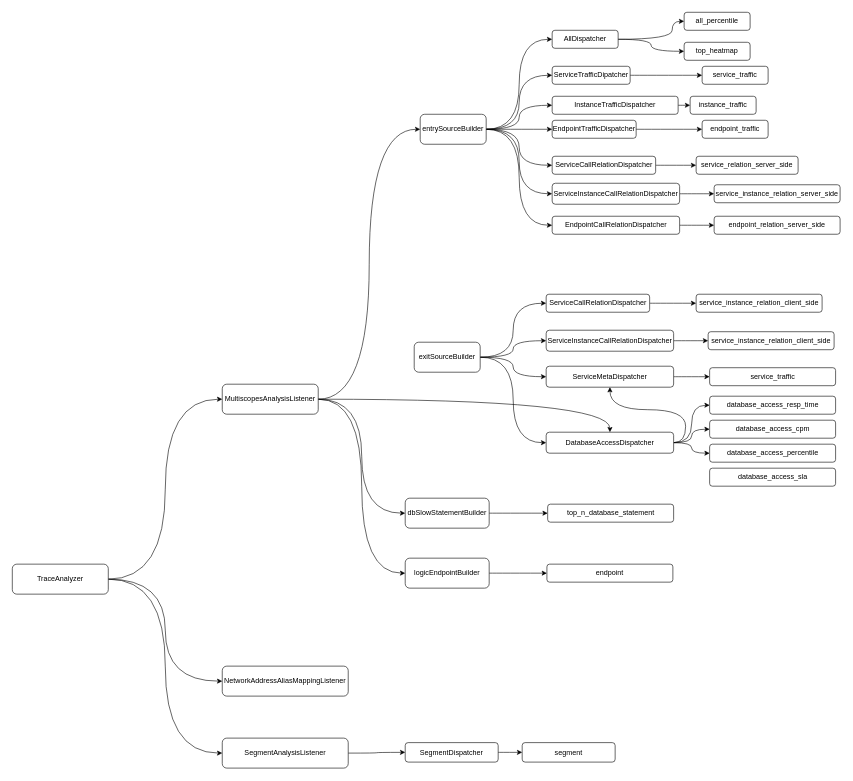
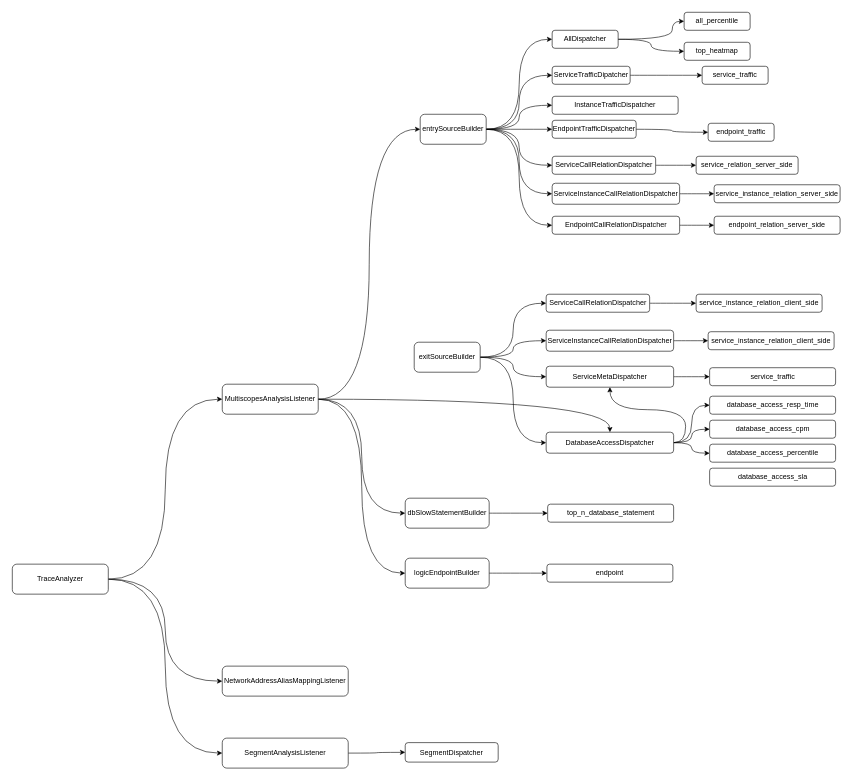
  <mxCell id="0" />
  <mxCell id="1" parent="0" />
  <mxCell id="2" style="edgeStyle=orthogonalEdgeStyle;curved=1;orthogonalLoop=1;jettySize=auto;html=1;exitX=1;exitY=0.5;exitDx=0;exitDy=0;entryX=0;entryY=0.5;entryDx=0;entryDy=0;" edge="1" parent="1" source="9" target="12"><mxGeometry relative="1" as="geometry" /></mxCell>
  <mxCell id="3" style="edgeStyle=orthogonalEdgeStyle;curved=1;orthogonalLoop=1;jettySize=auto;html=1;exitX=1;exitY=0.5;exitDx=0;exitDy=0;entryX=0;entryY=0.5;entryDx=0;entryDy=0;" edge="1" parent="1" source="9" target="14"><mxGeometry relative="1" as="geometry" /></mxCell>
  <mxCell id="4" style="edgeStyle=orthogonalEdgeStyle;curved=1;orthogonalLoop=1;jettySize=auto;html=1;exitX=1;exitY=0.5;exitDx=0;exitDy=0;entryX=0;entryY=0.5;entryDx=0;entryDy=0;" edge="1" parent="1" source="9" target="16"><mxGeometry relative="1" as="geometry" /></mxCell>
  <mxCell id="5" style="edgeStyle=orthogonalEdgeStyle;curved=1;orthogonalLoop=1;jettySize=auto;html=1;exitX=1;exitY=0.5;exitDx=0;exitDy=0;entryX=0;entryY=0.5;entryDx=0;entryDy=0;" edge="1" parent="1" source="9" target="22"><mxGeometry relative="1" as="geometry" /></mxCell>
  <mxCell id="6" style="edgeStyle=orthogonalEdgeStyle;curved=1;orthogonalLoop=1;jettySize=auto;html=1;exitX=1;exitY=0.5;exitDx=0;exitDy=0;entryX=0;entryY=0.5;entryDx=0;entryDy=0;" edge="1" parent="1" source="9" target="25"><mxGeometry relative="1" as="geometry" /></mxCell>
  <mxCell id="7" style="edgeStyle=orthogonalEdgeStyle;curved=1;orthogonalLoop=1;jettySize=auto;html=1;exitX=1;exitY=0.5;exitDx=0;exitDy=0;entryX=0;entryY=0.5;entryDx=0;entryDy=0;" edge="1" parent="1" source="9" target="28"><mxGeometry relative="1" as="geometry" /></mxCell>
  <mxCell id="8" style="edgeStyle=orthogonalEdgeStyle;curved=1;orthogonalLoop=1;jettySize=auto;html=1;exitX=1;exitY=0.5;exitDx=0;exitDy=0;entryX=0;entryY=0.5;entryDx=0;entryDy=0;" edge="1" parent="1" source="9" target="31"><mxGeometry relative="1" as="geometry" /></mxCell>
  <mxCell id="9" value="entrySourceBuilder" style="rounded=1;whiteSpace=wrap;html=1;" vertex="1" parent="1"><mxGeometry x="700" y="190" width="110" height="50" as="geometry" /></mxCell>
  <mxCell id="10" style="edgeStyle=orthogonalEdgeStyle;orthogonalLoop=1;jettySize=auto;html=1;exitX=1;exitY=0.5;exitDx=0;exitDy=0;entryX=0;entryY=0.5;entryDx=0;entryDy=0;curved=1;" edge="1" parent="1" source="12" target="17"><mxGeometry relative="1" as="geometry"><Array as="points"><mxPoint x="1120" y="65" /><mxPoint x="1120" y="35" /></Array></mxGeometry></mxCell>
  <mxCell id="11" style="edgeStyle=orthogonalEdgeStyle;orthogonalLoop=1;jettySize=auto;html=1;exitX=1;exitY=0.5;exitDx=0;exitDy=0;entryX=0;entryY=0.5;entryDx=0;entryDy=0;curved=1;" edge="1" parent="1" source="12" target="18"><mxGeometry relative="1" as="geometry" /></mxCell>
  <mxCell id="12" value="AllDispatcher" style="rounded=1;whiteSpace=wrap;html=1;" vertex="1" parent="1"><mxGeometry x="920" y="50" width="110" height="30" as="geometry" /></mxCell>
  <mxCell id="13" style="edgeStyle=orthogonalEdgeStyle;orthogonalLoop=1;jettySize=auto;html=1;exitX=1;exitY=0.5;exitDx=0;exitDy=0;entryX=0;entryY=0.5;entryDx=0;entryDy=0;curved=1;" edge="1" parent="1" source="14" target="19"><mxGeometry relative="1" as="geometry" /></mxCell>
  <mxCell id="14" value="ServiceTrafficDipatcher" style="rounded=1;whiteSpace=wrap;html=1;" vertex="1" parent="1"><mxGeometry x="920" y="110" width="130" height="30" as="geometry" /></mxCell>
- <mxCell id="15" style="edgeStyle=orthogonalEdgeStyle;orthogonalLoop=1;jettySize=auto;html=1;exitX=1;exitY=0.5;exitDx=0;exitDy=0;entryX=0;entryY=0.5;entryDx=0;entryDy=0;curved=1;" edge="1" parent="1" source="16" target="20"><mxGeometry relative="1" as="geometry" /></mxCell>
  <mxCell id="16" value="InstanceTrafficDispatcher" style="rounded=1;whiteSpace=wrap;html=1;" vertex="1" parent="1"><mxGeometry x="920" y="160" width="210" height="30" as="geometry" /></mxCell>
  <mxCell id="17" value="all_percentile" style="rounded=1;whiteSpace=wrap;html=1;" vertex="1" parent="1"><mxGeometry x="1140" y="20" width="110" height="30" as="geometry" /></mxCell>
  <mxCell id="18" value="top_heatmap" style="rounded=1;whiteSpace=wrap;html=1;" vertex="1" parent="1"><mxGeometry x="1140" y="70" width="110" height="30" as="geometry" /></mxCell>
  <mxCell id="19" value="service_traffic" style="rounded=1;whiteSpace=wrap;html=1;" vertex="1" parent="1"><mxGeometry x="1170" y="110" width="110" height="30" as="geometry" /></mxCell>
- <mxCell id="20" value="instance_traffic" style="rounded=1;whiteSpace=wrap;html=1;" vertex="1" parent="1"><mxGeometry x="1150" y="160" width="110" height="30" as="geometry" /></mxCell>
  <mxCell id="21" style="edgeStyle=orthogonalEdgeStyle;curved=1;orthogonalLoop=1;jettySize=auto;html=1;exitX=1;exitY=0.5;exitDx=0;exitDy=0;entryX=0;entryY=0.5;entryDx=0;entryDy=0;" edge="1" parent="1" source="22" target="23"><mxGeometry relative="1" as="geometry" /></mxCell>
  <mxCell id="22" value="EndpointTrafficDispatcher" style="rounded=1;whiteSpace=wrap;html=1;" vertex="1" parent="1"><mxGeometry x="920" y="200" width="140" height="30" as="geometry" /></mxCell>
- <mxCell id="23" value="endpoint_traffic" style="rounded=1;whiteSpace=wrap;html=1;" vertex="1" parent="1"><mxGeometry x="1170" y="200" width="110" height="30" as="geometry" /></mxCell>
+ <mxCell id="23" value="endpoint_traffic" style="rounded=1;whiteSpace=wrap;html=1;" vertex="1" parent="1"><mxGeometry x="1180" y="205" width="110" height="30" as="geometry" /></mxCell>
  <mxCell id="24" style="edgeStyle=orthogonalEdgeStyle;curved=1;orthogonalLoop=1;jettySize=auto;html=1;exitX=1;exitY=0.5;exitDx=0;exitDy=0;entryX=0;entryY=0.5;entryDx=0;entryDy=0;" edge="1" parent="1" source="25" target="26"><mxGeometry relative="1" as="geometry" /></mxCell>
  <mxCell id="25" value="ServiceCallRelationDispatcher" style="rounded=1;whiteSpace=wrap;html=1;" vertex="1" parent="1"><mxGeometry x="920" y="260" width="172.5" height="30" as="geometry" /></mxCell>
  <mxCell id="26" value="service_relation_server_side" style="rounded=1;whiteSpace=wrap;html=1;" vertex="1" parent="1"><mxGeometry x="1160" y="260" width="170" height="30" as="geometry" /></mxCell>
  <mxCell id="27" style="edgeStyle=orthogonalEdgeStyle;curved=1;orthogonalLoop=1;jettySize=auto;html=1;exitX=1;exitY=0.5;exitDx=0;exitDy=0;entryX=0;entryY=0.5;entryDx=0;entryDy=0;" edge="1" parent="1" source="28" target="29"><mxGeometry relative="1" as="geometry" /></mxCell>
  <mxCell id="28" value="ServiceInstanceCallRelationDispatcher" style="rounded=1;whiteSpace=wrap;html=1;" vertex="1" parent="1"><mxGeometry x="920" y="305" width="212.5" height="35" as="geometry" /></mxCell>
  <mxCell id="29" value="service_instance_relation_server_side" style="rounded=1;whiteSpace=wrap;html=1;" vertex="1" parent="1"><mxGeometry x="1190" y="307.5" width="210" height="30" as="geometry" /></mxCell>
  <mxCell id="30" style="edgeStyle=orthogonalEdgeStyle;curved=1;orthogonalLoop=1;jettySize=auto;html=1;exitX=1;exitY=0.5;exitDx=0;exitDy=0;" edge="1" parent="1" source="31" target="32"><mxGeometry relative="1" as="geometry" /></mxCell>
  <mxCell id="31" value="EndpointCallRelationDispatcher" style="rounded=1;whiteSpace=wrap;html=1;" vertex="1" parent="1"><mxGeometry x="920" y="360" width="212.5" height="30" as="geometry" /></mxCell>
  <mxCell id="32" value="endpoint_relation_server_side" style="rounded=1;whiteSpace=wrap;html=1;" vertex="1" parent="1"><mxGeometry x="1190" y="360" width="210" height="30" as="geometry" /></mxCell>
  <mxCell id="33" style="edgeStyle=orthogonalEdgeStyle;curved=1;orthogonalLoop=1;jettySize=auto;html=1;exitX=1;exitY=0.5;exitDx=0;exitDy=0;entryX=0;entryY=0.5;entryDx=0;entryDy=0;" edge="1" parent="1" source="37" target="39"><mxGeometry relative="1" as="geometry" /></mxCell>
  <mxCell id="34" style="edgeStyle=orthogonalEdgeStyle;curved=1;orthogonalLoop=1;jettySize=auto;html=1;exitX=1;exitY=0.5;exitDx=0;exitDy=0;entryX=0;entryY=0.5;entryDx=0;entryDy=0;" edge="1" parent="1" source="37" target="42"><mxGeometry relative="1" as="geometry" /></mxCell>
  <mxCell id="35" style="edgeStyle=orthogonalEdgeStyle;curved=1;orthogonalLoop=1;jettySize=auto;html=1;exitX=1;exitY=0.5;exitDx=0;exitDy=0;entryX=0;entryY=0.5;entryDx=0;entryDy=0;" edge="1" parent="1" source="37" target="45"><mxGeometry relative="1" as="geometry" /></mxCell>
  <mxCell id="36" style="edgeStyle=orthogonalEdgeStyle;curved=1;orthogonalLoop=1;jettySize=auto;html=1;exitX=1;exitY=0.5;exitDx=0;exitDy=0;entryX=0;entryY=0.5;entryDx=0;entryDy=0;" edge="1" parent="1" source="37" target="56"><mxGeometry relative="1" as="geometry" /></mxCell>
  <mxCell id="37" value="exitSourceBuilder" style="rounded=1;whiteSpace=wrap;html=1;" vertex="1" parent="1"><mxGeometry x="690" y="570" width="110" height="50" as="geometry" /></mxCell>
  <mxCell id="38" style="edgeStyle=orthogonalEdgeStyle;curved=1;orthogonalLoop=1;jettySize=auto;html=1;exitX=1;exitY=0.5;exitDx=0;exitDy=0;entryX=0;entryY=0.5;entryDx=0;entryDy=0;" edge="1" parent="1" source="39" target="40"><mxGeometry relative="1" as="geometry" /></mxCell>
  <mxCell id="39" value="ServiceCallRelationDispatcher" style="rounded=1;whiteSpace=wrap;html=1;" vertex="1" parent="1"><mxGeometry x="910" y="490" width="172.5" height="30" as="geometry" /></mxCell>
  <mxCell id="40" value="service_instance_relation_client_side" style="rounded=1;whiteSpace=wrap;html=1;" vertex="1" parent="1"><mxGeometry x="1160" y="490" width="210" height="30" as="geometry" /></mxCell>
  <mxCell id="41" style="edgeStyle=orthogonalEdgeStyle;curved=1;orthogonalLoop=1;jettySize=auto;html=1;exitX=1;exitY=0.5;exitDx=0;exitDy=0;entryX=0;entryY=0.5;entryDx=0;entryDy=0;" edge="1" parent="1" source="42" target="43"><mxGeometry relative="1" as="geometry" /></mxCell>
  <mxCell id="42" value="ServiceInstanceCallRelationDispatcher" style="rounded=1;whiteSpace=wrap;html=1;" vertex="1" parent="1"><mxGeometry x="910" y="550" width="212.5" height="35" as="geometry" /></mxCell>
  <mxCell id="43" value="service_instance_relation_client_side" style="rounded=1;whiteSpace=wrap;html=1;" vertex="1" parent="1"><mxGeometry x="1180" y="552.5" width="210" height="30" as="geometry" /></mxCell>
  <mxCell id="44" style="edgeStyle=orthogonalEdgeStyle;curved=1;orthogonalLoop=1;jettySize=auto;html=1;exitX=1;exitY=0.5;exitDx=0;exitDy=0;entryX=0;entryY=0.5;entryDx=0;entryDy=0;" edge="1" parent="1" source="45" target="46"><mxGeometry relative="1" as="geometry" /></mxCell>
  <mxCell id="45" value="ServiceMetaDispatcher" style="rounded=1;whiteSpace=wrap;html=1;" vertex="1" parent="1"><mxGeometry x="910" y="610" width="212.5" height="35" as="geometry" /></mxCell>
  <mxCell id="46" value="service_traffic" style="rounded=1;whiteSpace=wrap;html=1;" vertex="1" parent="1"><mxGeometry x="1182.5" y="612.5" width="210" height="30" as="geometry" /></mxCell>
  <mxCell id="47" style="edgeStyle=orthogonalEdgeStyle;curved=1;orthogonalLoop=1;jettySize=auto;html=1;exitX=1;exitY=0.5;exitDx=0;exitDy=0;entryX=0;entryY=0.5;entryDx=0;entryDy=0;" edge="1" parent="1" source="48" target="51"><mxGeometry relative="1" as="geometry" /></mxCell>
  <mxCell id="48" value="dbSlowStatementBuilder" style="rounded=1;whiteSpace=wrap;html=1;" vertex="1" parent="1"><mxGeometry x="675" y="830" width="140" height="50" as="geometry" /></mxCell>
  <mxCell id="49" style="edgeStyle=orthogonalEdgeStyle;curved=1;orthogonalLoop=1;jettySize=auto;html=1;exitX=1;exitY=0.5;exitDx=0;exitDy=0;entryX=0;entryY=0.5;entryDx=0;entryDy=0;" edge="1" parent="1" source="50" target="61"><mxGeometry relative="1" as="geometry" /></mxCell>
  <mxCell id="50" value="logicEndpointBuilder" style="rounded=1;whiteSpace=wrap;html=1;" vertex="1" parent="1"><mxGeometry x="675" y="930" width="140" height="50" as="geometry" /></mxCell>
  <mxCell id="51" value="top_n_database_statement" style="rounded=1;whiteSpace=wrap;html=1;" vertex="1" parent="1"><mxGeometry x="912.5" y="840" width="210" height="30" as="geometry" /></mxCell>
  <mxCell id="52" style="edgeStyle=orthogonalEdgeStyle;curved=1;orthogonalLoop=1;jettySize=auto;html=1;exitX=1;exitY=0.5;exitDx=0;exitDy=0;entryX=0;entryY=0.5;entryDx=0;entryDy=0;" edge="1" parent="1" source="56" target="57"><mxGeometry relative="1" as="geometry" /></mxCell>
  <mxCell id="53" style="edgeStyle=orthogonalEdgeStyle;curved=1;orthogonalLoop=1;jettySize=auto;html=1;exitX=1;exitY=0.5;exitDx=0;exitDy=0;" edge="1" parent="1" source="56" target="58"><mxGeometry relative="1" as="geometry" /></mxCell>
  <mxCell id="54" style="edgeStyle=orthogonalEdgeStyle;curved=1;orthogonalLoop=1;jettySize=auto;html=1;exitX=1;exitY=0.5;exitDx=0;exitDy=0;entryX=0;entryY=0.5;entryDx=0;entryDy=0;" edge="1" parent="1" source="56" target="59"><mxGeometry relative="1" as="geometry" /></mxCell>
  <mxCell id="55" style="edgeStyle=orthogonalEdgeStyle;curved=1;orthogonalLoop=1;jettySize=auto;html=1;exitX=1;exitY=0.5;exitDx=0;exitDy=0;" edge="1" parent="1" source="56" target="45"><mxGeometry relative="1" as="geometry" /></mxCell>
  <mxCell id="56" value="DatabaseAccessDispatcher" style="rounded=1;whiteSpace=wrap;html=1;" vertex="1" parent="1"><mxGeometry x="910" y="720" width="212.5" height="35" as="geometry" /></mxCell>
  <mxCell id="57" value="database_access_resp_time" style="rounded=1;whiteSpace=wrap;html=1;" vertex="1" parent="1"><mxGeometry x="1182.5" y="660" width="210" height="30" as="geometry" /></mxCell>
  <mxCell id="58" value="database_access_cpm" style="rounded=1;whiteSpace=wrap;html=1;" vertex="1" parent="1"><mxGeometry x="1182.5" y="700" width="210" height="30" as="geometry" /></mxCell>
  <mxCell id="59" value="database_access_percentile" style="rounded=1;whiteSpace=wrap;html=1;" vertex="1" parent="1"><mxGeometry x="1182.5" y="740" width="210" height="30" as="geometry" /></mxCell>
  <mxCell id="60" value="database_access_sla" style="rounded=1;whiteSpace=wrap;html=1;" vertex="1" parent="1"><mxGeometry x="1182.5" y="780" width="210" height="30" as="geometry" /></mxCell>
  <mxCell id="61" value="endpoint" style="rounded=1;whiteSpace=wrap;html=1;" vertex="1" parent="1"><mxGeometry x="911.25" y="940" width="210" height="30" as="geometry" /></mxCell>
  <mxCell id="62" style="edgeStyle=orthogonalEdgeStyle;curved=1;orthogonalLoop=1;jettySize=auto;html=1;exitX=1;exitY=0.5;exitDx=0;exitDy=0;entryX=0;entryY=0.5;entryDx=0;entryDy=0;" edge="1" parent="1" source="66" target="9"><mxGeometry relative="1" as="geometry" /></mxCell>
  <mxCell id="63" style="edgeStyle=orthogonalEdgeStyle;curved=1;orthogonalLoop=1;jettySize=auto;html=1;exitX=1;exitY=0.5;exitDx=0;exitDy=0;" edge="1" parent="1" source="66" target="56"><mxGeometry relative="1" as="geometry" /></mxCell>
  <mxCell id="64" style="edgeStyle=orthogonalEdgeStyle;curved=1;orthogonalLoop=1;jettySize=auto;html=1;exitX=1;exitY=0.5;exitDx=0;exitDy=0;entryX=0;entryY=0.5;entryDx=0;entryDy=0;" edge="1" parent="1" source="66" target="48"><mxGeometry relative="1" as="geometry" /></mxCell>
  <mxCell id="65" style="edgeStyle=orthogonalEdgeStyle;curved=1;orthogonalLoop=1;jettySize=auto;html=1;exitX=1;exitY=0.5;exitDx=0;exitDy=0;entryX=0;entryY=0.5;entryDx=0;entryDy=0;" edge="1" parent="1" source="66" target="50"><mxGeometry relative="1" as="geometry" /></mxCell>
  <mxCell id="66" value="MultiscopesAnalysisListener" style="rounded=1;whiteSpace=wrap;html=1;" vertex="1" parent="1"><mxGeometry x="370" y="640" width="160" height="50" as="geometry" /></mxCell>
  <mxCell id="67" value="NetworkAddressAliasMappingListener" style="rounded=1;whiteSpace=wrap;html=1;" vertex="1" parent="1"><mxGeometry x="370" y="1110" width="210" height="50" as="geometry" /></mxCell>
  <mxCell id="68" style="edgeStyle=orthogonalEdgeStyle;curved=1;orthogonalLoop=1;jettySize=auto;html=1;exitX=1;exitY=0.5;exitDx=0;exitDy=0;entryX=0;entryY=0.5;entryDx=0;entryDy=0;" edge="1" parent="1" source="69" target="71"><mxGeometry relative="1" as="geometry" /></mxCell>
  <mxCell id="69" value="SegmentAnalysisListener" style="rounded=1;whiteSpace=wrap;html=1;" vertex="1" parent="1"><mxGeometry x="370" y="1230" width="210" height="50" as="geometry" /></mxCell>
- <mxCell id="70" style="edgeStyle=orthogonalEdgeStyle;curved=1;orthogonalLoop=1;jettySize=auto;html=1;exitX=1;exitY=0.5;exitDx=0;exitDy=0;entryX=0;entryY=0.5;entryDx=0;entryDy=0;" edge="1" parent="1" source="71" target="72"><mxGeometry relative="1" as="geometry" /></mxCell>
  <mxCell id="71" value="SegmentDispatcher" style="rounded=1;whiteSpace=wrap;html=1;" vertex="1" parent="1"><mxGeometry x="675" y="1237.5" width="155" height="32.5" as="geometry" /></mxCell>
- <mxCell id="72" value="segment" style="rounded=1;whiteSpace=wrap;html=1;" vertex="1" parent="1"><mxGeometry x="870" y="1237.5" width="155" height="32.5" as="geometry" /></mxCell>
  <mxCell id="73" style="edgeStyle=orthogonalEdgeStyle;curved=1;orthogonalLoop=1;jettySize=auto;html=1;exitX=1;exitY=0.5;exitDx=0;exitDy=0;entryX=0;entryY=0.5;entryDx=0;entryDy=0;" edge="1" parent="1" source="76" target="66"><mxGeometry relative="1" as="geometry" /></mxCell>
  <mxCell id="74" style="edgeStyle=orthogonalEdgeStyle;curved=1;orthogonalLoop=1;jettySize=auto;html=1;exitX=1;exitY=0.5;exitDx=0;exitDy=0;entryX=0;entryY=0.5;entryDx=0;entryDy=0;" edge="1" parent="1" source="76" target="67"><mxGeometry relative="1" as="geometry" /></mxCell>
  <mxCell id="75" style="edgeStyle=orthogonalEdgeStyle;curved=1;orthogonalLoop=1;jettySize=auto;html=1;exitX=1;exitY=0.5;exitDx=0;exitDy=0;entryX=0;entryY=0.5;entryDx=0;entryDy=0;" edge="1" parent="1" source="76" target="69"><mxGeometry relative="1" as="geometry" /></mxCell>
  <mxCell id="76" value="TraceAnalyzer" style="rounded=1;whiteSpace=wrap;html=1;" vertex="1" parent="1"><mxGeometry x="20" y="940" width="160" height="50" as="geometry" /></mxCell>
